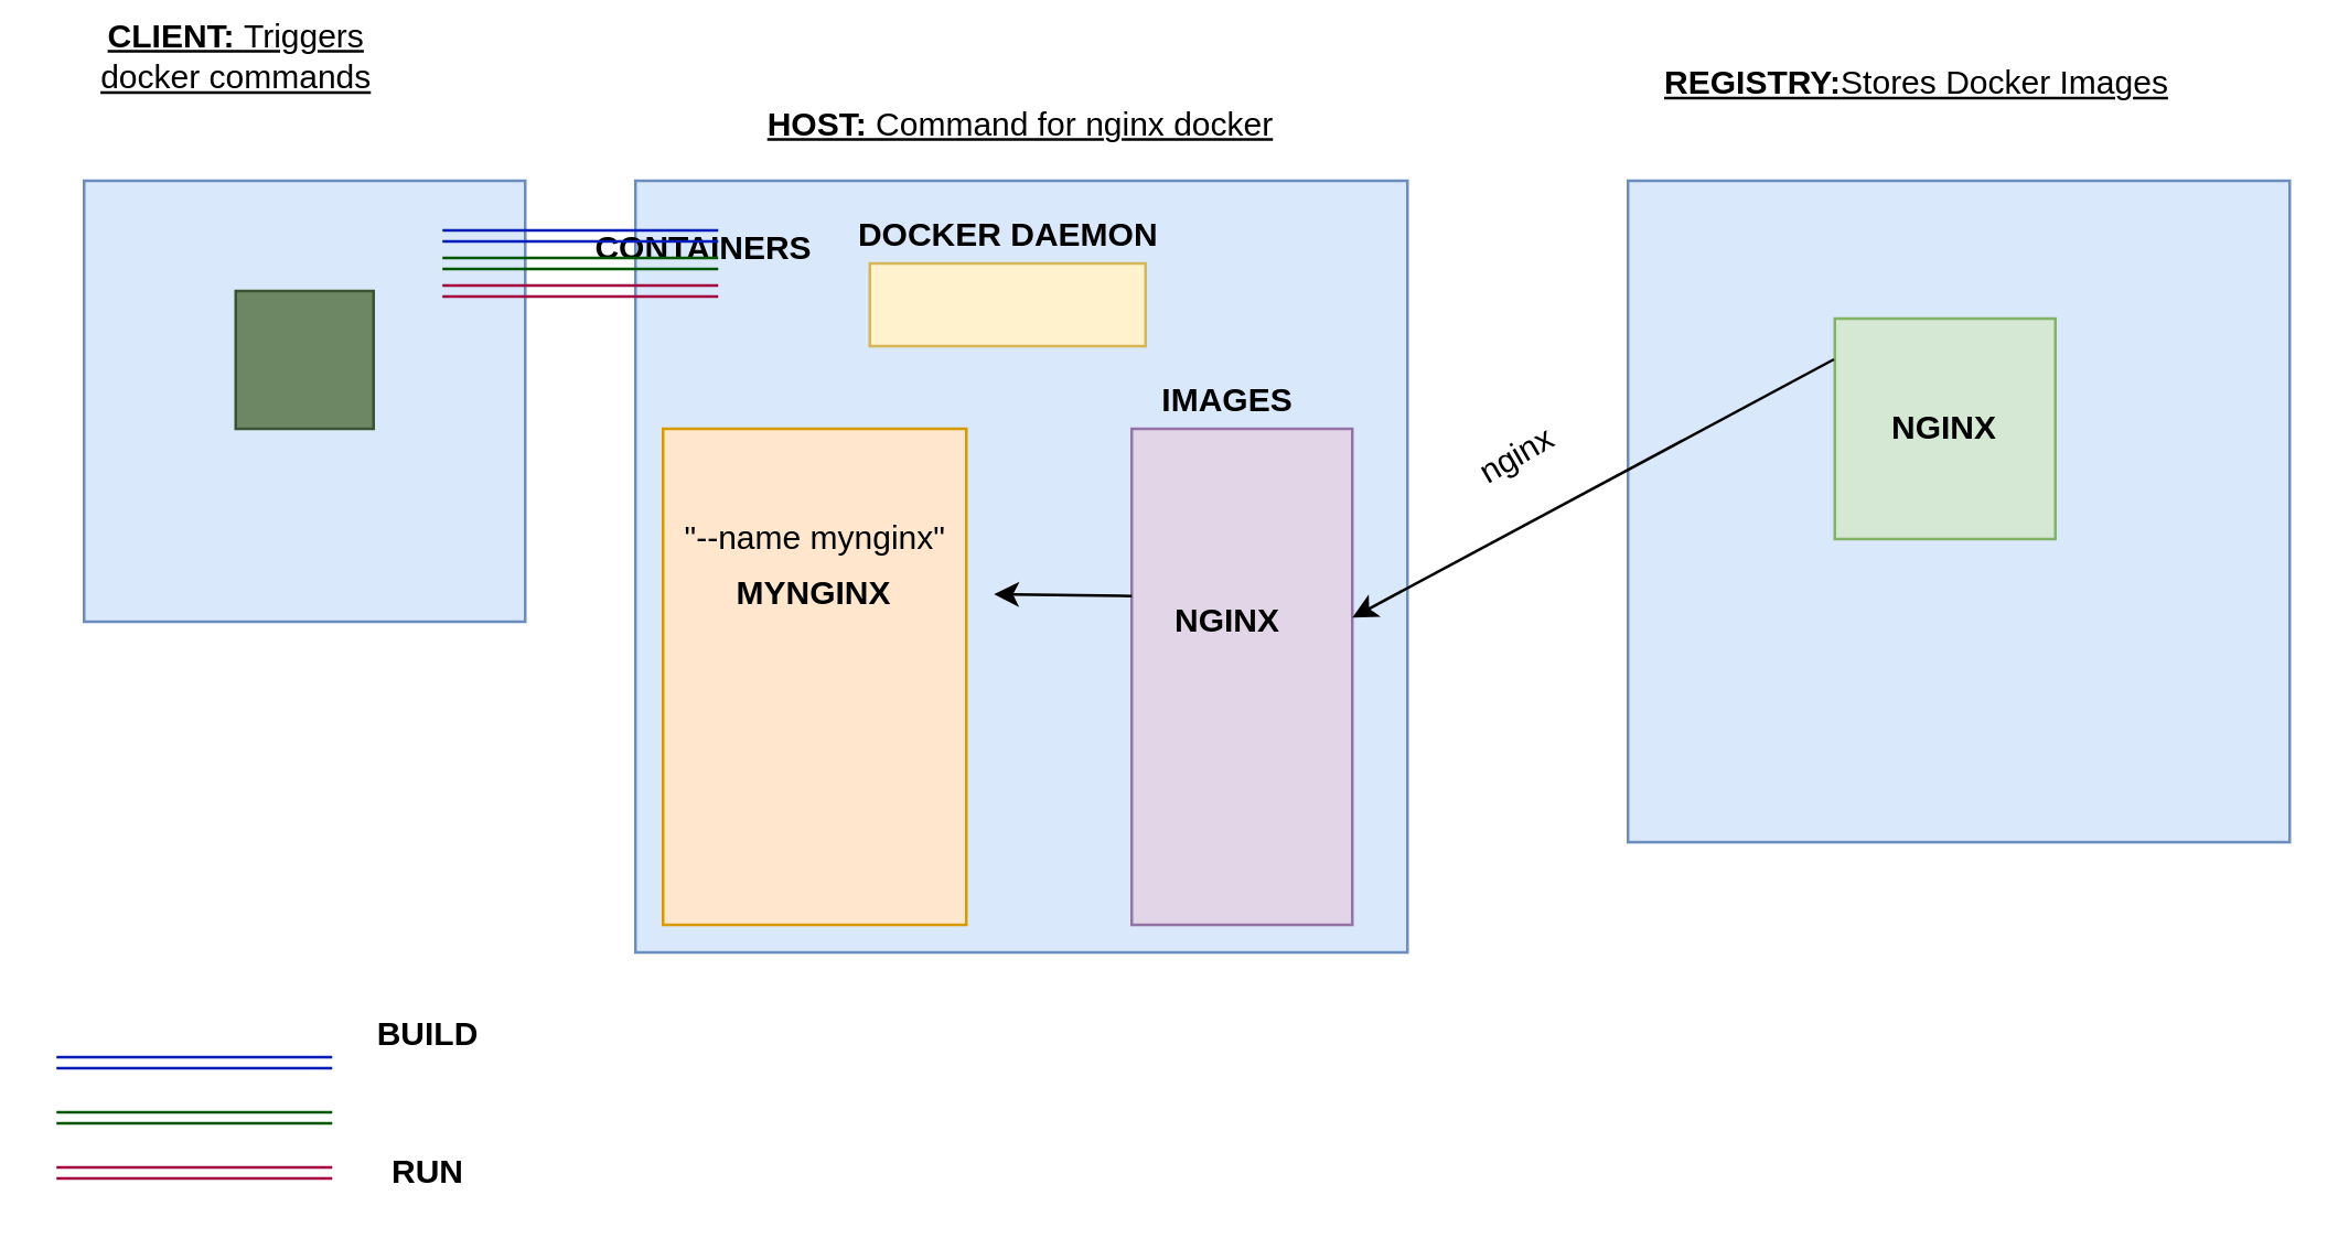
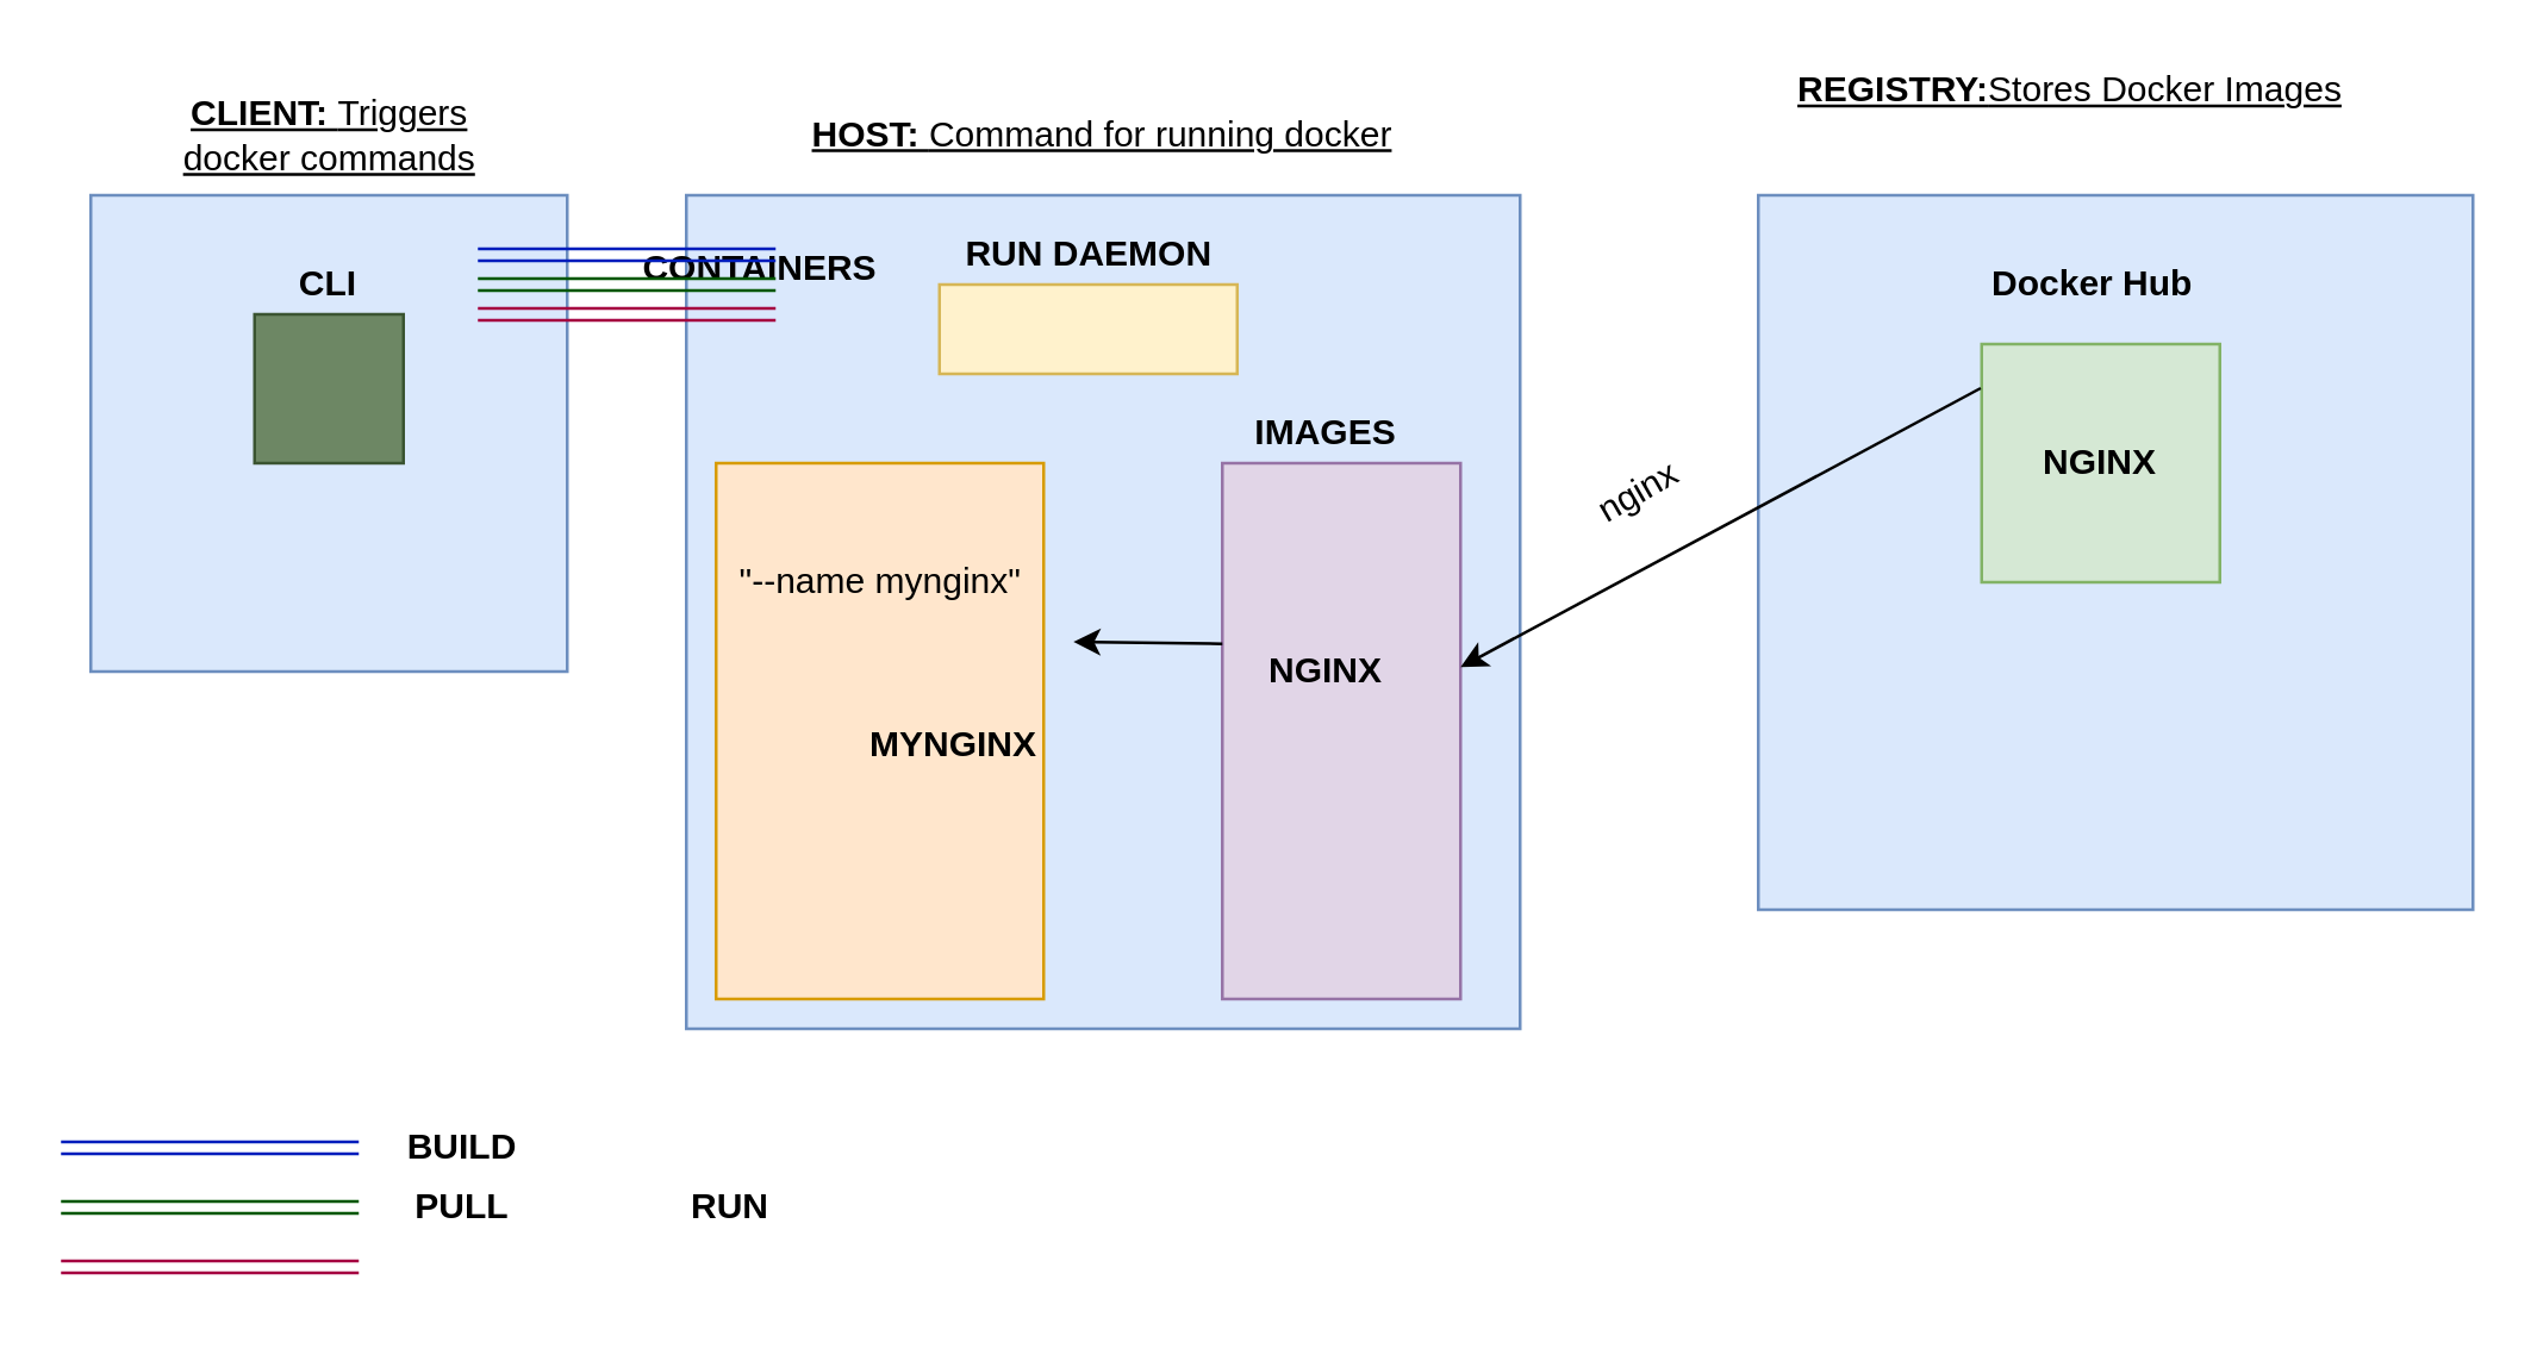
  <mxCell id="0" />
  <mxCell id="1" parent="0" />
  <mxCell id="2" value="" style="whiteSpace=wrap;html=1;aspect=fixed;fillColor=#dae8fc;strokeColor=#6c8ebf;" vertex="1" parent="1"><mxGeometry x="230" y="65" width="280" height="280" as="geometry" /></mxCell>
- <mxCell id="3" value="&lt;b&gt;DOCKER DAEMON&lt;/b&gt;" style="text;html=1;align=center;verticalAlign=middle;resizable=0;points=[];autosize=1;" vertex="1" parent="1"><mxGeometry x="305" y="75" width="120" height="20" as="geometry" /></mxCell>
+ <mxCell id="3" value="&lt;b&gt;RUN DAEMON&lt;/b&gt;" style="text;html=1;align=center;verticalAlign=middle;resizable=0;points=[];autosize=1;" vertex="1" parent="1"><mxGeometry x="305" y="75" width="120" height="20" as="geometry" /></mxCell>
  <mxCell id="4" value="" style="whiteSpace=wrap;html=1;aspect=fixed;fillColor=#dae8fc;strokeColor=#6c8ebf;" vertex="1" parent="1"><mxGeometry x="30" y="65" width="160" height="160" as="geometry" /></mxCell>
  <mxCell id="5" value="" style="rounded=0;whiteSpace=wrap;html=1;fillColor=#ffe6cc;strokeColor=#d79b00;" vertex="1" parent="1"><mxGeometry x="240" y="155" width="110" height="180" as="geometry" /></mxCell>
  <mxCell id="6" value="&lt;b&gt;CONTAINERS&lt;/b&gt;" style="text;html=1;strokeColor=none;fillColor=none;align=center;verticalAlign=middle;whiteSpace=wrap;rounded=0;" vertex="1" parent="1"><mxGeometry x="235" y="80" width="40" height="20" as="geometry" /></mxCell>
  <mxCell id="7" value="" style="rounded=0;whiteSpace=wrap;html=1;fillColor=#e1d5e7;strokeColor=#9673a6;" vertex="1" parent="1"><mxGeometry x="410" y="155" width="80" height="180" as="geometry" /></mxCell>
  <mxCell id="8" value="&lt;b&gt;IMAGES&lt;/b&gt;" style="text;html=1;strokeColor=none;fillColor=none;align=center;verticalAlign=middle;whiteSpace=wrap;rounded=0;" vertex="1" parent="1"><mxGeometry x="425" y="125" width="40" height="40" as="geometry" /></mxCell>
- <mxCell id="9" value="&lt;u&gt;&lt;b&gt;HOST: &lt;/b&gt;Command for nginx docker&lt;/u&gt;" style="text;html=1;strokeColor=none;fillColor=none;align=center;verticalAlign=middle;whiteSpace=wrap;rounded=0;" vertex="1" parent="1"><mxGeometry x="270" y="35" width="200" height="20" as="geometry" /></mxCell>
- <mxCell id="10" value="CLIENT: &lt;span style=&quot;font-weight: normal&quot;&gt;Triggers docker commands&lt;/span&gt;" style="text;html=1;strokeColor=none;fillColor=none;align=center;verticalAlign=middle;whiteSpace=wrap;rounded=0;fontStyle=5" vertex="1" parent="1"><mxGeometry x="27.5" y="10" width="115" height="20" as="geometry" /></mxCell>
+ <mxCell id="9" value="&lt;u&gt;&lt;b&gt;HOST: &lt;/b&gt;Command for running docker&lt;/u&gt;" style="text;html=1;strokeColor=none;fillColor=none;align=center;verticalAlign=middle;whiteSpace=wrap;rounded=0;" vertex="1" parent="1"><mxGeometry x="270" y="35" width="200" height="20" as="geometry" /></mxCell>
+ <mxCell id="10" value="CLIENT: &lt;span style=&quot;font-weight: normal&quot;&gt;Triggers docker commands&lt;/span&gt;" style="text;html=1;strokeColor=none;fillColor=none;align=center;verticalAlign=middle;whiteSpace=wrap;rounded=0;fontStyle=5" vertex="1" parent="1"><mxGeometry x="52.5" y="35" width="115" height="20" as="geometry" /></mxCell>
  <mxCell id="11" value="" style="whiteSpace=wrap;html=1;aspect=fixed;fillColor=#6d8764;strokeColor=#3A5431;fontColor=#ffffff;" vertex="1" parent="1"><mxGeometry x="85" y="105" width="50" height="50" as="geometry" /></mxCell>
+ <mxCell id="12" value="&lt;b&gt;CLI&lt;/b&gt;" style="text;html=1;strokeColor=none;fillColor=none;align=center;verticalAlign=middle;whiteSpace=wrap;rounded=0;" vertex="1" parent="1"><mxGeometry x="90" y="85" width="40" height="20" as="geometry" /></mxCell>
  <mxCell id="13" value="" style="whiteSpace=wrap;html=1;aspect=fixed;fillColor=#dae8fc;strokeColor=#6c8ebf;" vertex="1" parent="1"><mxGeometry x="590" y="65" width="240" height="240" as="geometry" /></mxCell>
  <mxCell id="14" value="&lt;u&gt;&lt;b&gt;REGISTRY:&lt;/b&gt;Stores Docker Images&lt;/u&gt;" style="text;html=1;strokeColor=none;fillColor=none;align=center;verticalAlign=middle;whiteSpace=wrap;rounded=0;" vertex="1" parent="1"><mxGeometry x="600" y="20" width="190" height="20" as="geometry" /></mxCell>
  <mxCell id="15" value="" style="whiteSpace=wrap;html=1;aspect=fixed;fillColor=#d5e8d4;strokeColor=#82b366;" vertex="1" parent="1"><mxGeometry x="665" y="115" width="80" height="80" as="geometry" /></mxCell>
+ <mxCell id="16" value="&lt;b&gt;Docker Hub&lt;/b&gt;" style="text;html=1;strokeColor=none;fillColor=none;align=center;verticalAlign=middle;whiteSpace=wrap;rounded=0;" vertex="1" parent="1"><mxGeometry x="665" y="85" width="75" height="20" as="geometry" /></mxCell>
  <mxCell id="17" value="" style="shape=link;html=1;fillColor=#0050ef;strokeColor=#001DBC;" edge="1" parent="1"><mxGeometry width="100" relative="1" as="geometry"><mxPoint x="160" y="85" as="sourcePoint" /><mxPoint x="260" y="85" as="targetPoint" /></mxGeometry></mxCell>
  <mxCell id="18" value="" style="shape=link;html=1;fillColor=#008a00;strokeColor=#005700;" edge="1" parent="1"><mxGeometry width="100" relative="1" as="geometry"><mxPoint x="160" y="95" as="sourcePoint" /><mxPoint x="260" y="95" as="targetPoint" /></mxGeometry></mxCell>
  <mxCell id="19" value="" style="shape=link;html=1;fillColor=#d80073;strokeColor=#A50040;" edge="1" parent="1"><mxGeometry width="100" relative="1" as="geometry"><mxPoint x="160" y="105" as="sourcePoint" /><mxPoint x="260" y="105" as="targetPoint" /></mxGeometry></mxCell>
  <mxCell id="20" value="" style="shape=link;html=1;fillColor=#0050ef;strokeColor=#001DBC;" edge="1" parent="1"><mxGeometry width="100" relative="1" as="geometry"><mxPoint x="20" y="385" as="sourcePoint" /><mxPoint x="120" y="385" as="targetPoint" /></mxGeometry></mxCell>
  <mxCell id="21" value="" style="shape=link;html=1;fillColor=#008a00;strokeColor=#005700;" edge="1" parent="1"><mxGeometry width="100" relative="1" as="geometry"><mxPoint x="20" y="405" as="sourcePoint" /><mxPoint x="120" y="405" as="targetPoint" /></mxGeometry></mxCell>
  <mxCell id="22" value="" style="shape=link;html=1;fillColor=#d80073;strokeColor=#A50040;" edge="1" parent="1"><mxGeometry width="100" relative="1" as="geometry"><mxPoint x="20" y="425" as="sourcePoint" /><mxPoint x="120" y="425" as="targetPoint" /></mxGeometry></mxCell>
- <mxCell id="23" value="&lt;b&gt;BUILD&lt;/b&gt;" style="text;html=1;strokeColor=none;fillColor=none;align=center;verticalAlign=middle;whiteSpace=wrap;rounded=0;" vertex="1" parent="1"><mxGeometry x="135" y="365" width="40" height="20" as="geometry" /></mxCell>
- <mxCell id="25" value="&lt;b&gt;RUN&lt;/b&gt;" style="text;html=1;strokeColor=none;fillColor=none;align=center;verticalAlign=middle;whiteSpace=wrap;rounded=0;" vertex="1" parent="1"><mxGeometry x="135" y="415" width="40" height="20" as="geometry" /></mxCell>
+ <mxCell id="23" value="&lt;b&gt;BUILD&lt;/b&gt;" style="text;html=1;strokeColor=none;fillColor=none;align=center;verticalAlign=middle;whiteSpace=wrap;rounded=0;" vertex="1" parent="1"><mxGeometry x="135" y="375" width="40" height="20" as="geometry" /></mxCell>
+ <mxCell id="24" value="&lt;b&gt;PULL&lt;/b&gt;" style="text;html=1;strokeColor=none;fillColor=none;align=center;verticalAlign=middle;whiteSpace=wrap;rounded=0;" vertex="1" parent="1"><mxGeometry x="135" y="395" width="40" height="20" as="geometry" /></mxCell>
+ <mxCell id="25" value="&lt;b&gt;RUN&lt;/b&gt;" style="text;html=1;strokeColor=none;fillColor=none;align=center;verticalAlign=middle;whiteSpace=wrap;rounded=0;" vertex="1" parent="1"><mxGeometry x="225" y="395" width="40" height="20" as="geometry" /></mxCell>
  <mxCell id="26" value="" style="rounded=0;whiteSpace=wrap;html=1;fillColor=#fff2cc;strokeColor=#d6b656;" vertex="1" parent="1"><mxGeometry x="315" y="95" width="100" height="30" as="geometry" /></mxCell>
  <mxCell id="27" value="&lt;b&gt;NGINX&lt;/b&gt;" style="text;html=1;strokeColor=none;fillColor=none;align=center;verticalAlign=middle;whiteSpace=wrap;rounded=0;" vertex="1" parent="1"><mxGeometry x="685" y="145" width="40" height="20" as="geometry" /></mxCell>
- <mxCell id="28" value="&lt;b&gt;MYNGINX&lt;/b&gt;" style="text;html=1;strokeColor=none;fillColor=none;align=center;verticalAlign=middle;whiteSpace=wrap;rounded=0;" vertex="1" parent="1"><mxGeometry x="275" y="205" width="40" height="20" as="geometry" /></mxCell>
+ <mxCell id="28" value="&lt;b&gt;MYNGINX&lt;/b&gt;" style="text;html=1;strokeColor=none;fillColor=none;align=center;verticalAlign=middle;whiteSpace=wrap;rounded=0;" vertex="1" parent="1"><mxGeometry x="300" y="240" width="40" height="20" as="geometry" /></mxCell>
  <mxCell id="29" value="" style="endArrow=classic;html=1;exitX=-0.004;exitY=0.185;exitDx=0;exitDy=0;exitPerimeter=0;" edge="1" parent="1" source="15" target="7"><mxGeometry width="50" height="50" relative="1" as="geometry"><mxPoint x="570" y="205" as="sourcePoint" /><mxPoint x="620" y="155" as="targetPoint" /></mxGeometry></mxCell>
  <mxCell id="30" value="" style="endArrow=classic;html=1;exitX=0;exitY=0.337;exitDx=0;exitDy=0;exitPerimeter=0;" edge="1" parent="1" source="7"><mxGeometry width="50" height="50" relative="1" as="geometry"><mxPoint x="310" y="265" as="sourcePoint" /><mxPoint x="360" y="215" as="targetPoint" /></mxGeometry></mxCell>
  <mxCell id="31" value="&lt;b&gt;NGINX&lt;/b&gt;" style="text;html=1;strokeColor=none;fillColor=none;align=center;verticalAlign=middle;whiteSpace=wrap;rounded=0;" vertex="1" parent="1"><mxGeometry x="425" y="215" width="40" height="20" as="geometry" /></mxCell>
  <mxCell id="32" value="&quot;--name mynginx&quot;" style="text;html=1;strokeColor=none;fillColor=none;align=center;verticalAlign=middle;whiteSpace=wrap;rounded=0;" vertex="1" parent="1"><mxGeometry x="232.5" y="185" width="125" height="20" as="geometry" /></mxCell>
  <mxCell id="33" value="nginx" style="text;html=1;strokeColor=none;fillColor=none;align=center;verticalAlign=middle;whiteSpace=wrap;rounded=0;rotation=-30;" vertex="1" parent="1"><mxGeometry x="530" y="155" width="40" height="20" as="geometry" /></mxCell>
